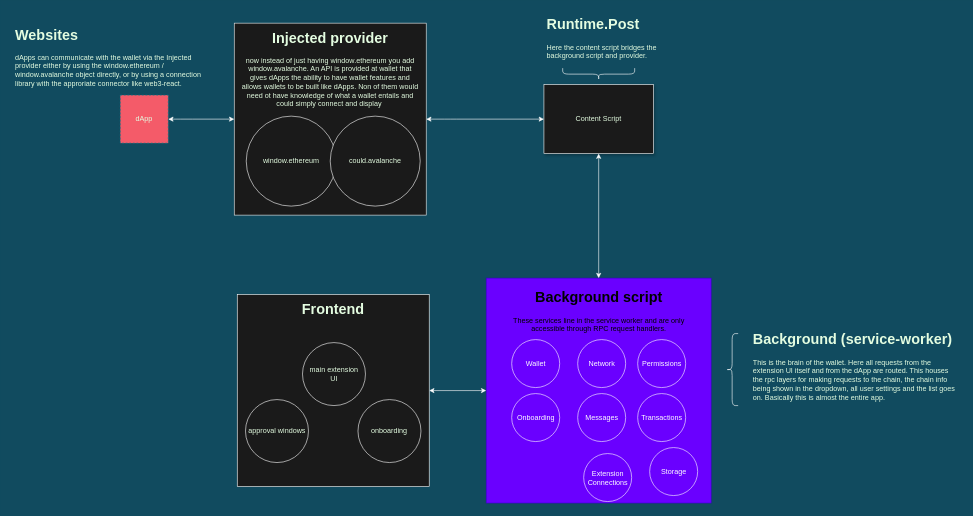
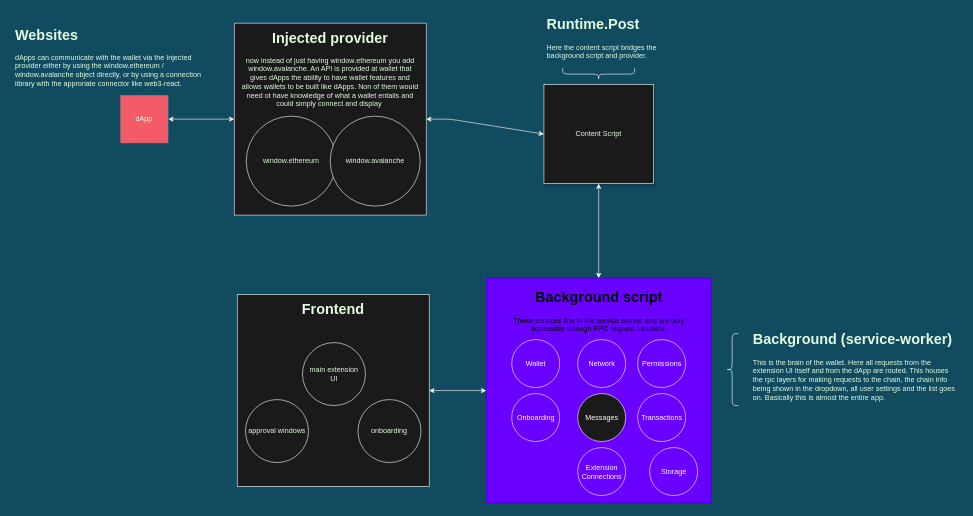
  <mxCell id="0" />
  <mxCell id="1" parent="0" />
- <mxCell id="2" value="Content Script" style="whiteSpace=wrap;html=1;fillColor=#1A1A1A;strokeColor=#FFFFFF;fontColor=#E4FDE1;shadow=1;" parent="1" vertex="1"><mxGeometry x="906.25" y="140.5" width="182.5" height="115" as="geometry" /></mxCell>
+ <mxCell id="2" value="Content Script" style="whiteSpace=wrap;html=1;fillColor=#1A1A1A;strokeColor=#FFFFFF;fontColor=#E4FDE1;shadow=1;" parent="1" vertex="1"><mxGeometry x="906.25" y="140.5" width="182.5" height="165" as="geometry" /></mxCell>
  <mxCell id="3" value="dApp" style="whiteSpace=wrap;html=1;aspect=fixed;fillColor=#F45B69;strokeColor=#028090;fontColor=#E4FDE1;dashed=1;" parent="1" vertex="1"><mxGeometry x="200" y="158" width="80" height="80" as="geometry" /></mxCell>
  <mxCell id="4" value="" style="endArrow=classic;startArrow=classic;html=1;entryX=1;entryY=0.5;entryDx=0;entryDy=0;labelBackgroundColor=#114B5F;strokeColor=#FFFFFF;fontColor=#E4FDE1;exitX=0;exitY=0.5;exitDx=0;exitDy=0;" parent="1" source="10" target="3" edge="1"><mxGeometry width="50" height="50" relative="1" as="geometry"><mxPoint x="310" y="283" as="sourcePoint" /><mxPoint x="450" y="183" as="targetPoint" /><Array as="points"><mxPoint x="310" y="198" /></Array></mxGeometry></mxCell>
  <mxCell id="5" value="&lt;h1&gt;Websites&lt;/h1&gt;&lt;p&gt;dApps can communicate with the wallet via the Injected provider either by using the window.ethereum / window.avalanche object directly, or by using a connection library with the approriate connector like web3-react.&lt;br&gt;&lt;/p&gt;" style="text;html=1;strokeColor=none;fillColor=none;spacing=5;spacingTop=-20;whiteSpace=wrap;overflow=hidden;rounded=0;fontColor=#E4FDE1;" parent="1" vertex="1"><mxGeometry x="20" y="38" width="340" height="120" as="geometry" /></mxCell>
  <mxCell id="6" value="" style="shape=curlyBracket;whiteSpace=wrap;html=1;rounded=1;direction=north;fillColor=#F45B69;strokeColor=#FFFFFF;fontColor=#E4FDE1;" parent="1" vertex="1"><mxGeometry x="937.5" y="113" width="120" height="20" as="geometry" /></mxCell>
  <mxCell id="7" value="&lt;h1&gt;Runtime.Post&lt;/h1&gt;&lt;p&gt;Here the content script bridges the background script and provider.&amp;nbsp;&lt;/p&gt;" style="text;html=1;strokeColor=none;fillColor=none;spacing=5;spacingTop=-20;whiteSpace=wrap;overflow=hidden;rounded=0;fontColor=#E4FDE1;" parent="1" vertex="1"><mxGeometry x="906.25" y="20.5" width="210" height="92.5" as="geometry" /></mxCell>
  <mxCell id="8" value="" style="shape=curlyBracket;whiteSpace=wrap;html=1;rounded=1;direction=east;fillColor=#F45B69;strokeColor=#FFFFFF;fontColor=#E4FDE1;rotation=0;" parent="1" vertex="1"><mxGeometry x="1210" y="555.5" width="20" height="120" as="geometry" /></mxCell>
  <mxCell id="9" value="&lt;h1&gt;Background (service-worker)&lt;/h1&gt;&lt;p&gt;This is the brain of the wallet. Here all requests from the extension UI itself and from the dApp are routed. This houses the rpc layers for making requests to the chain, the chain info being shown in the dropdown, all user settings and the list goes on. Basically this is almost the entire app.&amp;nbsp;&lt;/p&gt;" style="text;html=1;strokeColor=none;fillColor=none;spacing=5;spacingTop=-20;whiteSpace=wrap;overflow=hidden;rounded=0;fontColor=#E4FDE1;" parent="1" vertex="1"><mxGeometry x="1250" y="545.5" width="350" height="140" as="geometry" /></mxCell>
  <mxCell id="10" value="" style="whiteSpace=wrap;html=1;aspect=fixed;rounded=0;glass=0;align=center;strokeColor=#F0F0F0;fillColor=#1A1A1A;" parent="1" vertex="1"><mxGeometry x="390" y="38" width="320" height="320" as="geometry" /></mxCell>
  <mxCell id="11" value="" style="endArrow=classic;startArrow=classic;html=1;entryX=1;entryY=0.5;entryDx=0;entryDy=0;exitX=0;exitY=0.5;exitDx=0;exitDy=0;labelBackgroundColor=#114B5F;strokeColor=#FFFFFF;fontColor=#E4FDE1" parent="1" source="2" target="10" edge="1"><mxGeometry width="50" height="50" relative="1" as="geometry"><mxPoint x="820" y="273" as="sourcePoint" /><mxPoint x="870" y="223" as="targetPoint" /><Array as="points"><mxPoint x="750" y="198" /></Array></mxGeometry></mxCell>
  <mxCell id="12" value="&lt;h1&gt;Injected provider&lt;/h1&gt;&lt;p&gt;now instead of just having window.ethereum you add window.avalanche. An API is provided at wallet that gives dApps the ability to have wallet features and allows wallets to be built like dApps. Non of them would need ot have knowledge of what a wallet entails and could simply connect and display&amp;nbsp;&lt;/p&gt;" style="text;html=1;strokeColor=none;fillColor=none;spacing=5;spacingTop=-20;whiteSpace=wrap;overflow=hidden;rounded=0;glass=0;align=center;fontColor=#E4FDE1;" parent="1" vertex="1"><mxGeometry x="395" y="43" width="310" height="170" as="geometry" /></mxCell>
  <mxCell id="13" value="window.ethereum" style="ellipse;whiteSpace=wrap;html=1;aspect=fixed;rounded=0;glass=0;align=center;fillColor=#1A1A1A;strokeColor=#FFFFFF;fontColor=#E4FDE1;" parent="1" vertex="1"><mxGeometry x="410" y="193" width="150" height="150" as="geometry" /></mxCell>
- <mxCell id="14" value="could.avalanche" style="ellipse;whiteSpace=wrap;html=1;aspect=fixed;rounded=0;glass=0;align=center;fillColor=#1A1A1A;strokeColor=#FFFFFF;fontColor=#E4FDE1;" parent="1" vertex="1"><mxGeometry x="550" y="193" width="150" height="150" as="geometry" /></mxCell>
+ <mxCell id="14" value="window.avalanche" style="ellipse;whiteSpace=wrap;html=1;aspect=fixed;rounded=0;glass=0;align=center;fillColor=#1A1A1A;strokeColor=#FFFFFF;fontColor=#E4FDE1;" parent="1" vertex="1"><mxGeometry x="550" y="193" width="150" height="150" as="geometry" /></mxCell>
  <mxCell id="15" value="" style="whiteSpace=wrap;html=1;aspect=fixed;rounded=0;glass=0;align=center;fillColor=#1A1A1A;strokeColor=#FFFFFF;" vertex="1" parent="1"><mxGeometry x="395" y="490.5" width="320" height="320" as="geometry" /></mxCell>
  <mxCell id="16" value="&lt;h1&gt;Frontend&lt;/h1&gt;&lt;p&gt;&lt;br&gt;&lt;/p&gt;" style="text;html=1;strokeColor=none;fillColor=none;spacing=5;spacingTop=-20;whiteSpace=wrap;overflow=hidden;rounded=0;glass=0;align=center;fontColor=#E4FDE1;" vertex="1" parent="1"><mxGeometry x="400" y="495.5" width="310" height="35" as="geometry" /></mxCell>
  <mxCell id="17" value="approval windows" style="ellipse;whiteSpace=wrap;html=1;aspect=fixed;rounded=0;glass=0;align=center;fillColor=#1A1A1A;strokeColor=#FFFFFF;fontColor=#E4FDE1;" vertex="1" parent="1"><mxGeometry x="408.75" y="665.5" width="105" height="105" as="geometry" /></mxCell>
  <mxCell id="18" value="main extension &lt;br&gt;UI" style="ellipse;whiteSpace=wrap;html=1;aspect=fixed;rounded=0;glass=0;align=center;fillColor=#1A1A1A;strokeColor=#FFFFFF;fontColor=#E4FDE1;" vertex="1" parent="1"><mxGeometry x="503.75" y="570.5" width="105" height="105" as="geometry" /></mxCell>
  <mxCell id="19" value="onboarding" style="ellipse;whiteSpace=wrap;html=1;aspect=fixed;rounded=0;glass=0;align=center;fillColor=#1A1A1A;strokeColor=#FFFFFF;fontColor=#E4FDE1;" vertex="1" parent="1"><mxGeometry x="596.25" y="665.5" width="105" height="105" as="geometry" /></mxCell>
  <mxCell id="20" value="" style="whiteSpace=wrap;html=1;aspect=fixed;fillColor=#6a00ff;strokeColor=#3700CC;fontColor=#ffffff;rounded=0;glass=0;" vertex="1" parent="1"><mxGeometry y="463" width="375" height="375" as="geometry" x="810" /></mxCell>
  <mxCell id="21" value="&lt;h1&gt;Background script&lt;/h1&gt;&lt;p&gt;These services line in the service worker and are only accessible through RPC request handlers.&lt;/p&gt;" style="text;html=1;strokeColor=none;fillColor=none;spacing=5;spacingTop=-20;whiteSpace=wrap;overflow=hidden;rounded=0;glass=0;align=center;" vertex="1" parent="1"><mxGeometry x="827.5" y="475.5" width="340" height="120" as="geometry" /></mxCell>
  <mxCell id="22" value="Wallet" style="ellipse;whiteSpace=wrap;html=1;aspect=fixed;rounded=0;glass=0;align=center;fillColor=#6a00ff;strokeColor=#FFFFFF;fontColor=#ffffff;" vertex="1" parent="1"><mxGeometry x="852.5" y="565.5" width="80" height="80" as="geometry" /></mxCell>
  <mxCell id="23" value="Network" style="ellipse;whiteSpace=wrap;html=1;aspect=fixed;rounded=0;glass=0;align=center;fillColor=#6a00ff;strokeColor=#FFFFFF;fontColor=#ffffff;" vertex="1" parent="1"><mxGeometry x="962.5" y="565.5" width="80" height="80" as="geometry" /></mxCell>
  <mxCell id="24" value="Permissions&lt;span style=&quot;color: rgba(0 , 0 , 0 , 0) ; font-family: monospace ; font-size: 0px&quot;&gt;%3CmxGraphModel%3E%3Croot%3E%3CmxCell%20id%3D%220%22%2F%3E%3CmxCell%20id%3D%221%22%20parent%3D%220%22%2F%3E%3CmxCell%20id%3D%222%22%20value%3D%22Network%22%20style%3D%22ellipse%3BwhiteSpace%3Dwrap%3Bhtml%3D1%3Baspect%3Dfixed%3Brounded%3D0%3Bglass%3D0%3Balign%3Dcenter%3BfillColor%3D%236a00ff%3BstrokeColor%3D%233700CC%3BfontColor%3D%23ffffff%3B%22%20vertex%3D%221%22%20parent%3D%221%22%3E%3CmxGeometry%20x%3D%22630%22%20y%3D%22660%22%20width%3D%2280%22%20height%3D%2280%22%20as%3D%22geometry%22%2F%3E%3C%2FmxCell%3E%3C%2Froot%3E%3C%2FmxGraphModel%3E&lt;/span&gt;" style="ellipse;whiteSpace=wrap;html=1;aspect=fixed;rounded=0;glass=0;align=center;fillColor=#6a00ff;strokeColor=#FFFFFF;fontColor=#ffffff;" vertex="1" parent="1"><mxGeometry x="1062.5" y="565.5" width="80" height="80" as="geometry" /></mxCell>
  <mxCell id="25" value="Onboarding" style="ellipse;whiteSpace=wrap;html=1;aspect=fixed;rounded=0;glass=0;align=center;fillColor=#6a00ff;strokeColor=#FFFFFF;fontColor=#ffffff;" vertex="1" parent="1"><mxGeometry x="852.5" y="655.5" width="80" height="80" as="geometry" /></mxCell>
- <mxCell id="26" value="Messages" style="ellipse;whiteSpace=wrap;html=1;aspect=fixed;rounded=0;glass=0;align=center;fillColor=#6a00ff;strokeColor=#FFFFFF;fontColor=#ffffff;" vertex="1" parent="1"><mxGeometry x="962.5" y="655.5" width="80" height="80" as="geometry" /></mxCell>
+ <mxCell id="26" value="Messages" style="ellipse;whiteSpace=wrap;html=1;aspect=fixed;rounded=0;glass=0;align=center;fillColor=#1a1a1a;strokeColor=#FFFFFF;fontColor=#ffffff;" vertex="1" parent="1"><mxGeometry x="962.5" y="655.5" width="80" height="80" as="geometry" /></mxCell>
  <mxCell id="27" value="Transactions" style="ellipse;whiteSpace=wrap;html=1;aspect=fixed;rounded=0;glass=0;align=center;fillColor=#6a00ff;strokeColor=#FFFFFF;fontColor=#ffffff;" vertex="1" parent="1"><mxGeometry x="1062.5" y="655.5" width="80" height="80" as="geometry" /></mxCell>
  <mxCell id="28" value="Storage" style="ellipse;whiteSpace=wrap;html=1;aspect=fixed;rounded=0;glass=0;align=center;fillColor=#6a00ff;strokeColor=#FFFFFF;fontColor=#ffffff;" vertex="1" parent="1"><mxGeometry x="1082.5" y="745.5" width="80" height="80" as="geometry" /></mxCell>
- <mxCell id="29" value="Extension&lt;br&gt;Connections" style="ellipse;whiteSpace=wrap;html=1;aspect=fixed;rounded=0;glass=0;align=center;fillColor=#6a00ff;strokeColor=#FFFFFF;fontColor=#ffffff;" vertex="1" parent="1"><mxGeometry x="972.5" y="755.5" width="80" height="80" as="geometry" /></mxCell>
+ <mxCell id="29" value="Extension&lt;br&gt;Connections" style="ellipse;whiteSpace=wrap;html=1;aspect=fixed;rounded=0;glass=0;align=center;fillColor=#6a00ff;strokeColor=#FFFFFF;fontColor=#ffffff;" vertex="1" parent="1"><mxGeometry x="962.5" y="745.5" width="80" height="80" as="geometry" /></mxCell>
  <mxCell id="30" value="" style="endArrow=classic;startArrow=classic;html=1;entryX=1;entryY=0.5;entryDx=0;entryDy=0;exitX=0;exitY=0.5;exitDx=0;exitDy=0;labelBackgroundColor=#114B5F;strokeColor=#FFFFFF;fontColor=#E4FDE1" edge="1" parent="1" source="20" target="15"><mxGeometry width="50" height="50" relative="1" as="geometry"><mxPoint x="1010" y="373" as="sourcePoint" /><mxPoint x="890" y="373" as="targetPoint" /><Array as="points" /></mxGeometry></mxCell>
  <mxCell id="31" value="" style="endArrow=classic;startArrow=classic;html=1;entryX=0.5;entryY=1;entryDx=0;entryDy=0;exitX=0.5;exitY=0;exitDx=0;exitDy=0;labelBackgroundColor=#114B5F;strokeColor=#FFFFFF;fontColor=#E4FDE1" edge="1" parent="1" source="20" target="2"><mxGeometry width="50" height="50" relative="1" as="geometry"><mxPoint x="1030" y="343" as="sourcePoint" /><mxPoint x="910" y="343" as="targetPoint" /><Array as="points" /></mxGeometry></mxCell>
